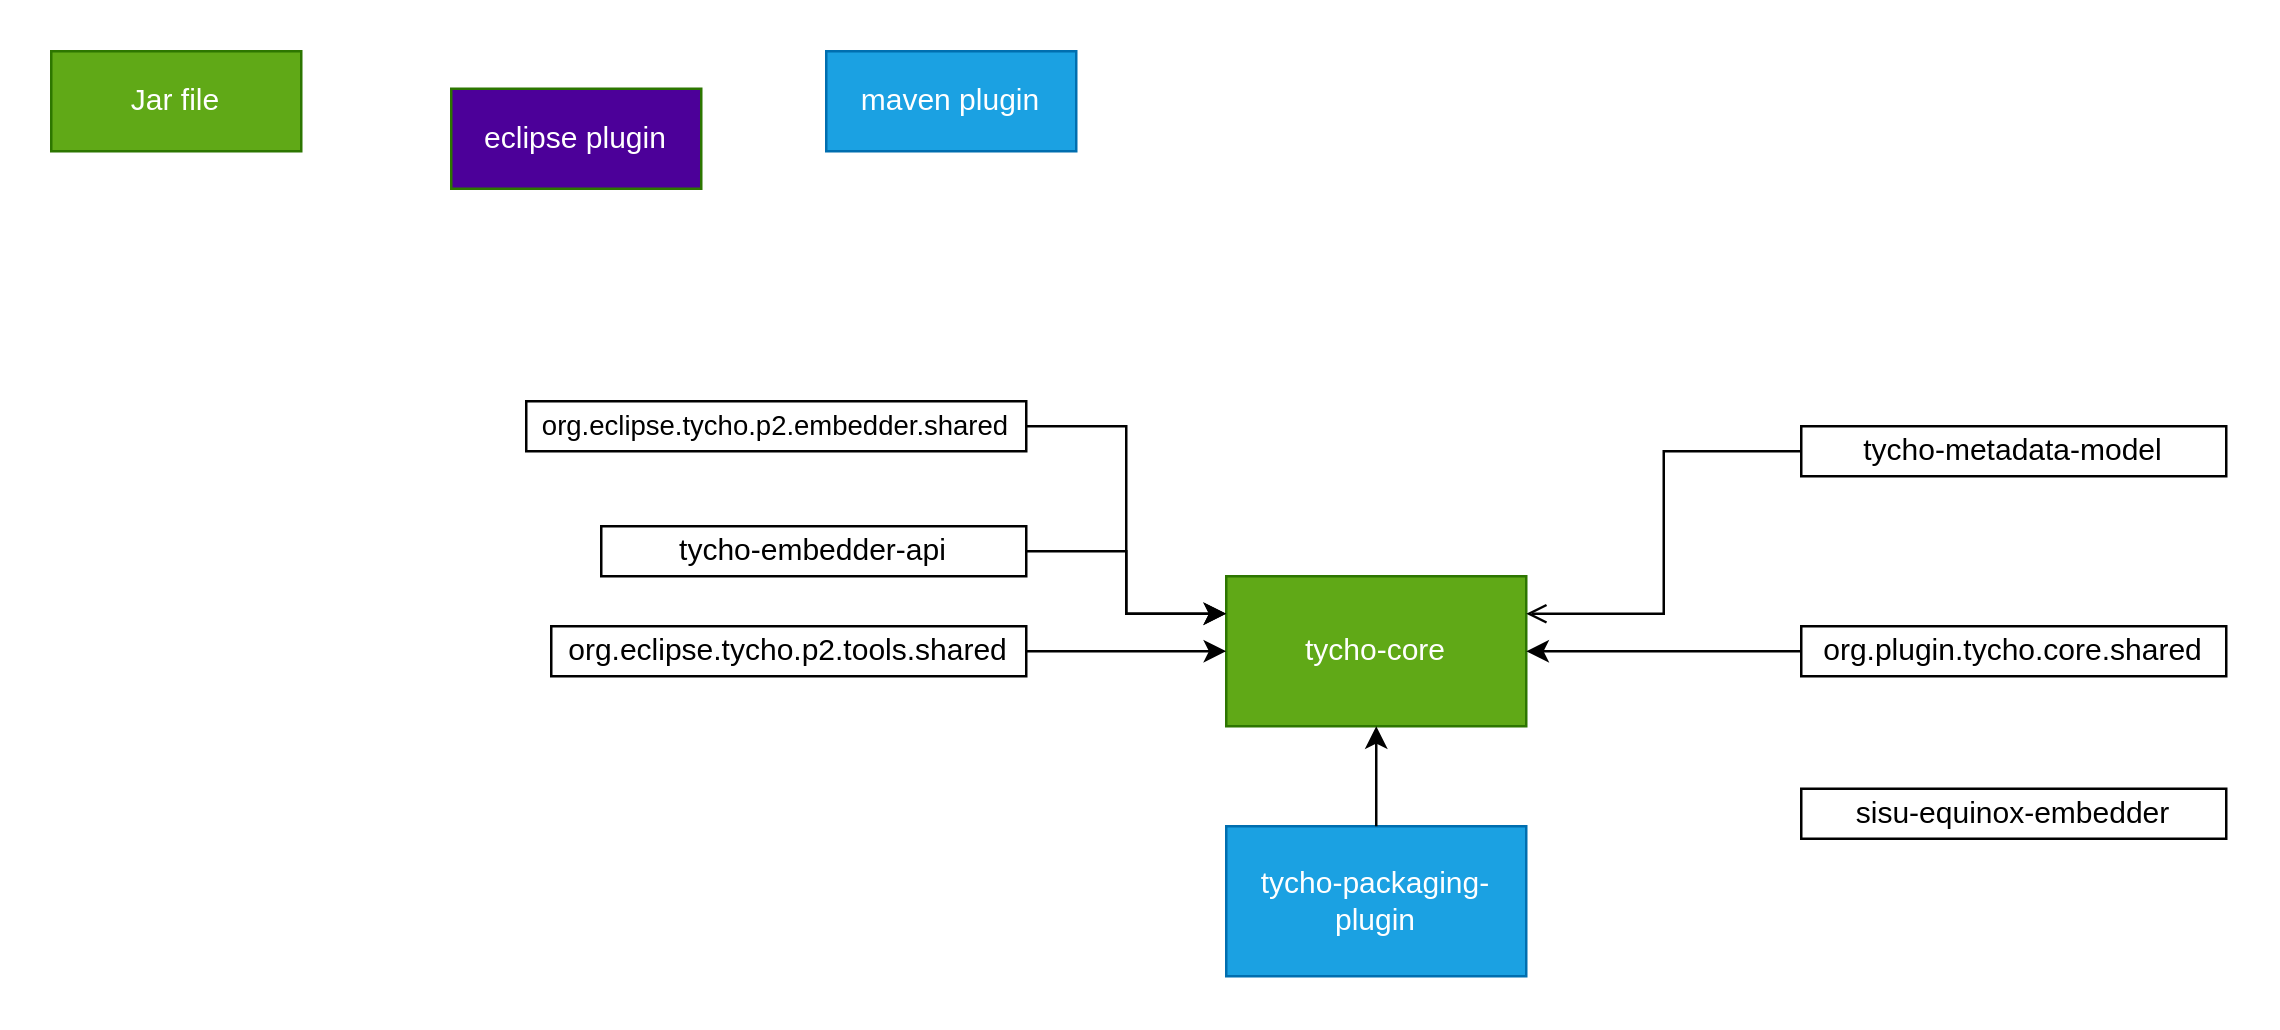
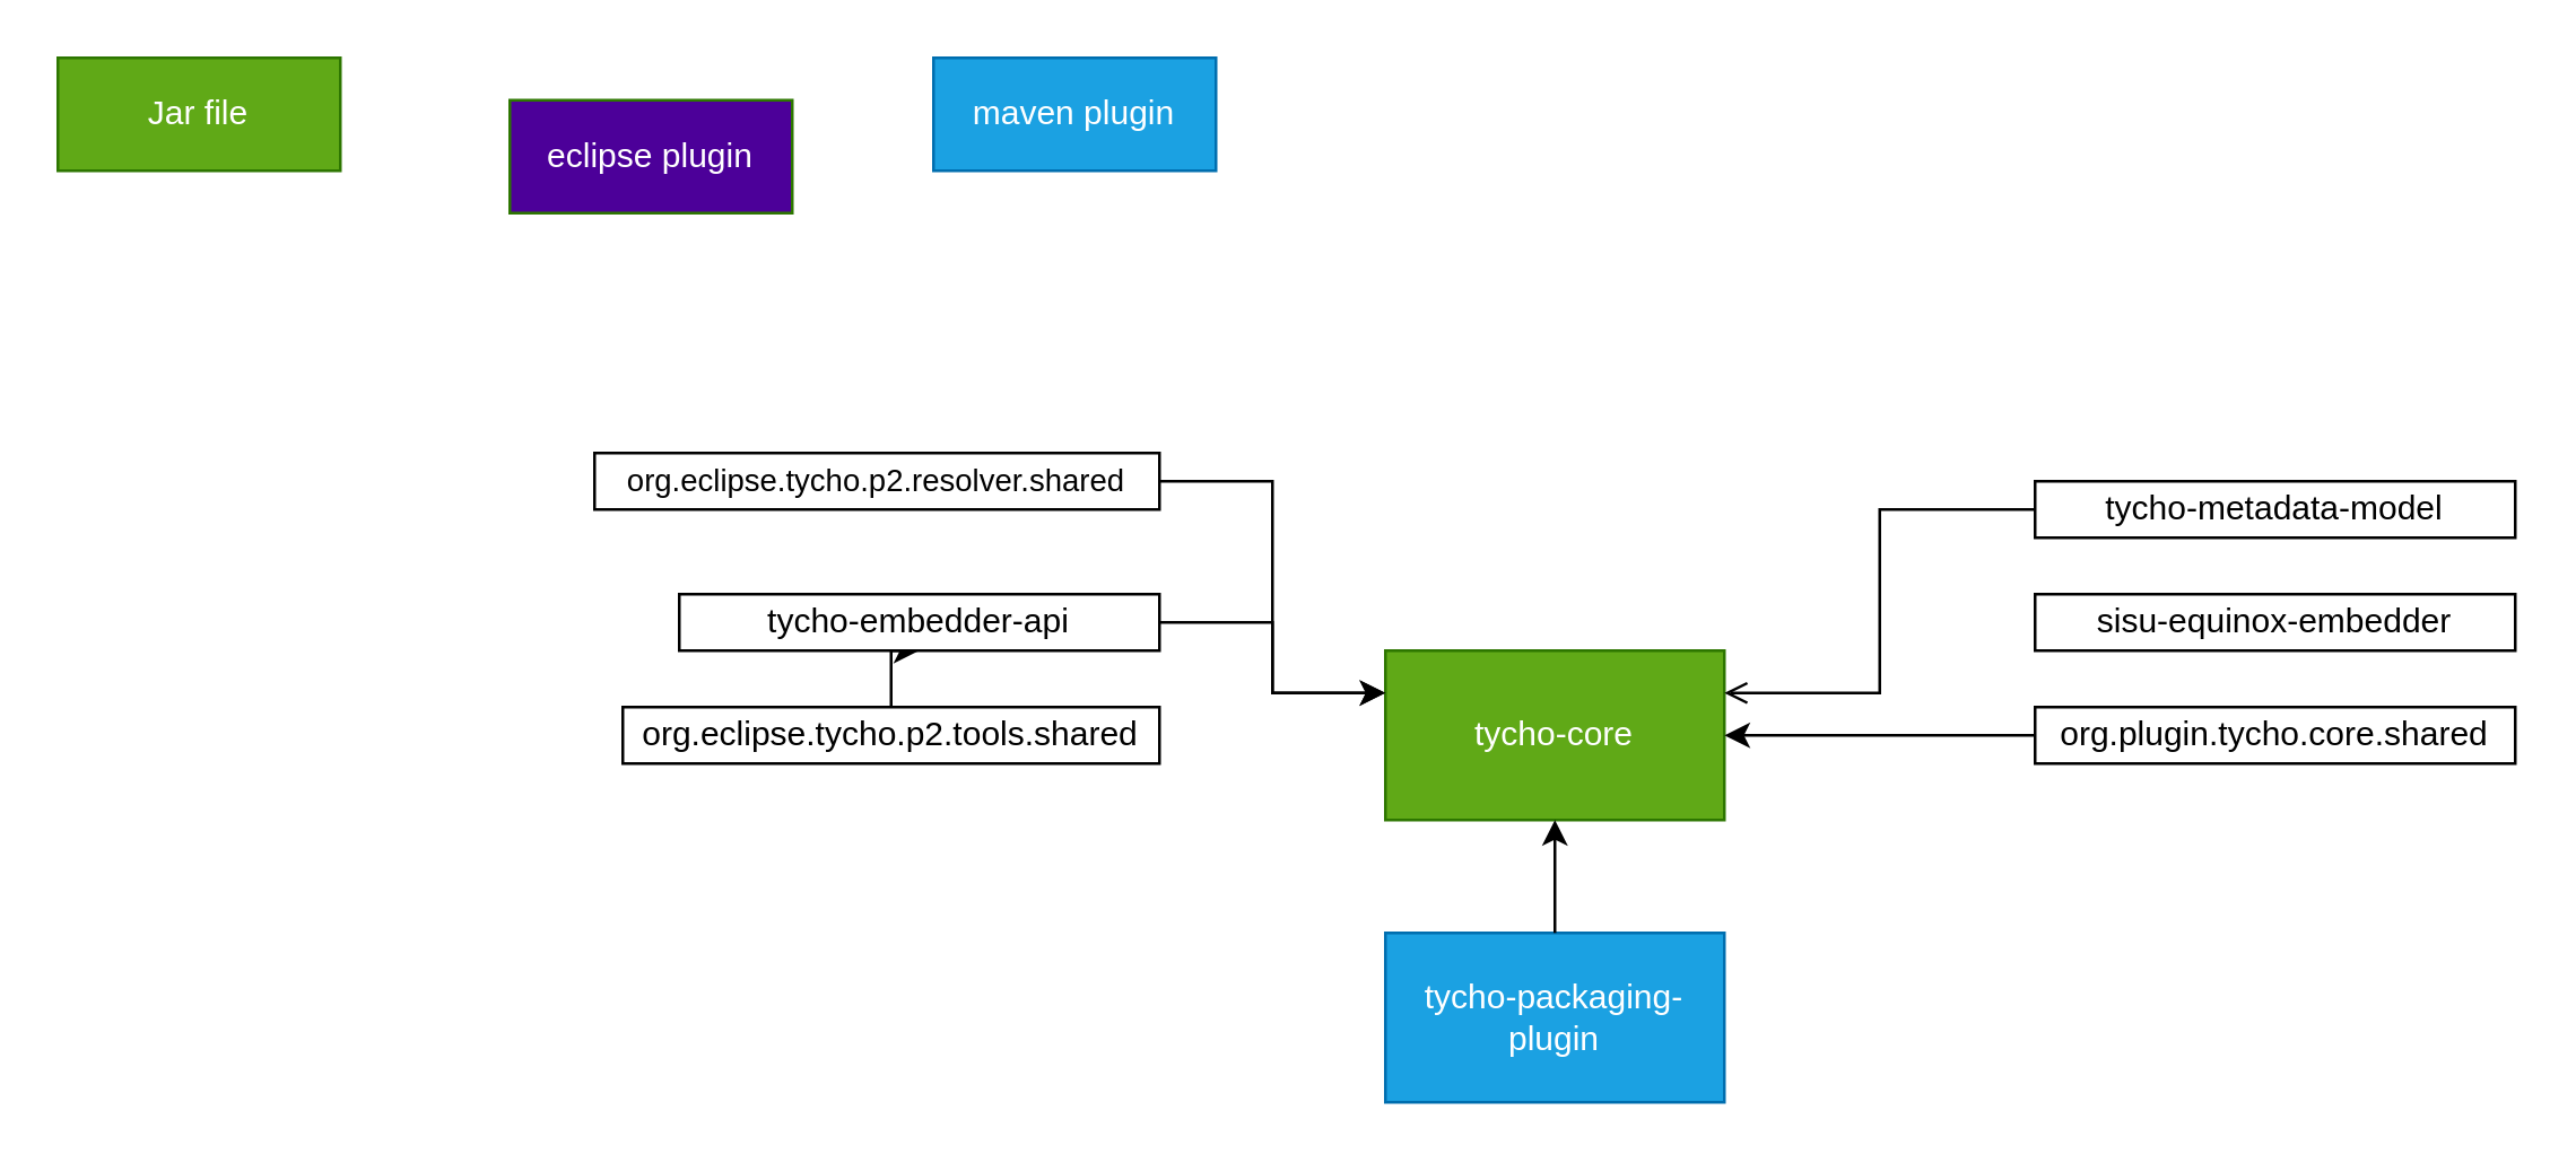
  <mxCell id="0" />
  <mxCell id="1" parent="0" />
  <mxCell id="2" value="tycho-packaging-plugin" style="rounded=0;whiteSpace=wrap;html=1;fillColor=#1ba1e2;strokeColor=#006EAF;fontColor=#ffffff;" vertex="1" parent="1"><mxGeometry x="490" y="330" width="120" height="60" as="geometry" /></mxCell>
  <mxCell id="3" value="tycho-core" style="rounded=0;whiteSpace=wrap;html=1;fillColor=#60a917;strokeColor=#2D7600;fontColor=#ffffff;" vertex="1" parent="1"><mxGeometry x="490" y="230" width="120" height="60" as="geometry" /></mxCell>
  <mxCell id="4" value="" style="endArrow=classic;html=1;entryX=0.5;entryY=1;entryDx=0;entryDy=0;exitX=0.5;exitY=0;exitDx=0;exitDy=0;" edge="1" parent="1" source="2" target="3"><mxGeometry width="50" height="50" relative="1" as="geometry"><mxPoint x="750" y="370" as="sourcePoint" /><mxPoint x="800" y="320" as="targetPoint" /></mxGeometry></mxCell>
- <mxCell id="5" style="edgeStyle=orthogonalEdgeStyle;rounded=0;orthogonalLoop=1;jettySize=auto;html=1;entryX=0;entryY=0.5;entryDx=0;entryDy=0;" edge="1" parent="1" source="6" target="3"><mxGeometry relative="1" as="geometry" /></mxCell>
+ <mxCell id="5" style="edgeStyle=orthogonalEdgeStyle;rounded=0;orthogonalLoop=1;jettySize=auto;html=1;" edge="1" parent="1" source="6" target="13"><mxGeometry relative="1" as="geometry" /></mxCell>
  <mxCell id="6" value="org.eclipse.tycho.p2.tools.shared" style="rounded=0;whiteSpace=wrap;html=1;" vertex="1" parent="1"><mxGeometry x="220" y="250" width="190" height="20" as="geometry" /></mxCell>
  <mxCell id="7" style="edgeStyle=orthogonalEdgeStyle;rounded=0;orthogonalLoop=1;jettySize=auto;html=1;entryX=0;entryY=0.25;entryDx=0;entryDy=0;" edge="1" parent="1" source="8" target="3"><mxGeometry relative="1" as="geometry" /></mxCell>
- <mxCell id="8" value="&lt;font style=&quot;font-size: 11px&quot;&gt;org.eclipse.tycho.p2.embedder.shared&lt;/font&gt;" style="rounded=0;whiteSpace=wrap;html=1;" vertex="1" parent="1"><mxGeometry x="210" y="160" width="200" height="20" as="geometry" /></mxCell>
- <mxCell id="9" value="sisu-equinox-embedder" style="rounded=0;whiteSpace=wrap;html=1;" vertex="1" parent="1"><mxGeometry x="720" y="315" width="170" height="20" as="geometry" /></mxCell>
+ <mxCell id="8" value="&lt;font style=&quot;font-size: 11px&quot;&gt;org.eclipse.tycho.p2.resolver.shared&lt;/font&gt;" style="rounded=0;whiteSpace=wrap;html=1;" vertex="1" parent="1"><mxGeometry x="210" y="160" width="200" height="20" as="geometry" /></mxCell>
+ <mxCell id="9" value="sisu-equinox-embedder" style="rounded=0;whiteSpace=wrap;html=1;" vertex="1" parent="1"><mxGeometry x="720" y="210" width="170" height="20" as="geometry" /></mxCell>
  <mxCell id="10" style="edgeStyle=orthogonalEdgeStyle;rounded=0;orthogonalLoop=1;jettySize=auto;html=1;entryX=1;entryY=0.25;entryDx=0;entryDy=0;endArrow=open;" edge="1" parent="1" source="11" target="3"><mxGeometry relative="1" as="geometry" /></mxCell>
  <mxCell id="11" value="tycho-metadata-model" style="rounded=0;whiteSpace=wrap;html=1;" vertex="1" parent="1"><mxGeometry x="720" y="170" width="170" height="20" as="geometry" /></mxCell>
  <mxCell id="12" style="edgeStyle=orthogonalEdgeStyle;rounded=0;orthogonalLoop=1;jettySize=auto;html=1;entryX=0;entryY=0.25;entryDx=0;entryDy=0;" edge="1" parent="1" source="13" target="3"><mxGeometry relative="1" as="geometry" /></mxCell>
  <mxCell id="13" value="tycho-embedder-api" style="rounded=0;whiteSpace=wrap;html=1;" vertex="1" parent="1"><mxGeometry x="240" y="210" width="170" height="20" as="geometry" /></mxCell>
  <mxCell id="14" style="edgeStyle=orthogonalEdgeStyle;rounded=0;orthogonalLoop=1;jettySize=auto;html=1;entryX=1;entryY=0.5;entryDx=0;entryDy=0;" edge="1" parent="1" source="15" target="3"><mxGeometry relative="1" as="geometry"><Array as="points"><mxPoint x="805" y="260" /></Array></mxGeometry></mxCell>
  <mxCell id="15" value="org.plugin.tycho.core.shared" style="rounded=0;whiteSpace=wrap;html=1;" vertex="1" parent="1"><mxGeometry x="720" y="250" width="170" height="20" as="geometry" /></mxCell>
  <mxCell id="16" value="Jar file" style="rounded=0;whiteSpace=wrap;html=1;fillColor=#60a917;strokeColor=#2D7600;fontColor=#ffffff;" vertex="1" parent="1"><mxGeometry x="20" y="20" width="100" height="40" as="geometry" /></mxCell>
  <mxCell id="17" value="eclipse plugin" style="rounded=0;whiteSpace=wrap;html=1;strokeColor=#2D7600;fontColor=#ffffff;fillColor=#4C0099;" vertex="1" parent="1"><mxGeometry x="180" y="35" width="100" height="40" as="geometry" /></mxCell>
  <mxCell id="18" value="maven plugin" style="rounded=0;whiteSpace=wrap;html=1;strokeColor=#006EAF;fontColor=#ffffff;fillColor=#1ba1e2;" vertex="1" parent="1"><mxGeometry x="330" y="20" width="100" height="40" as="geometry" /></mxCell>
